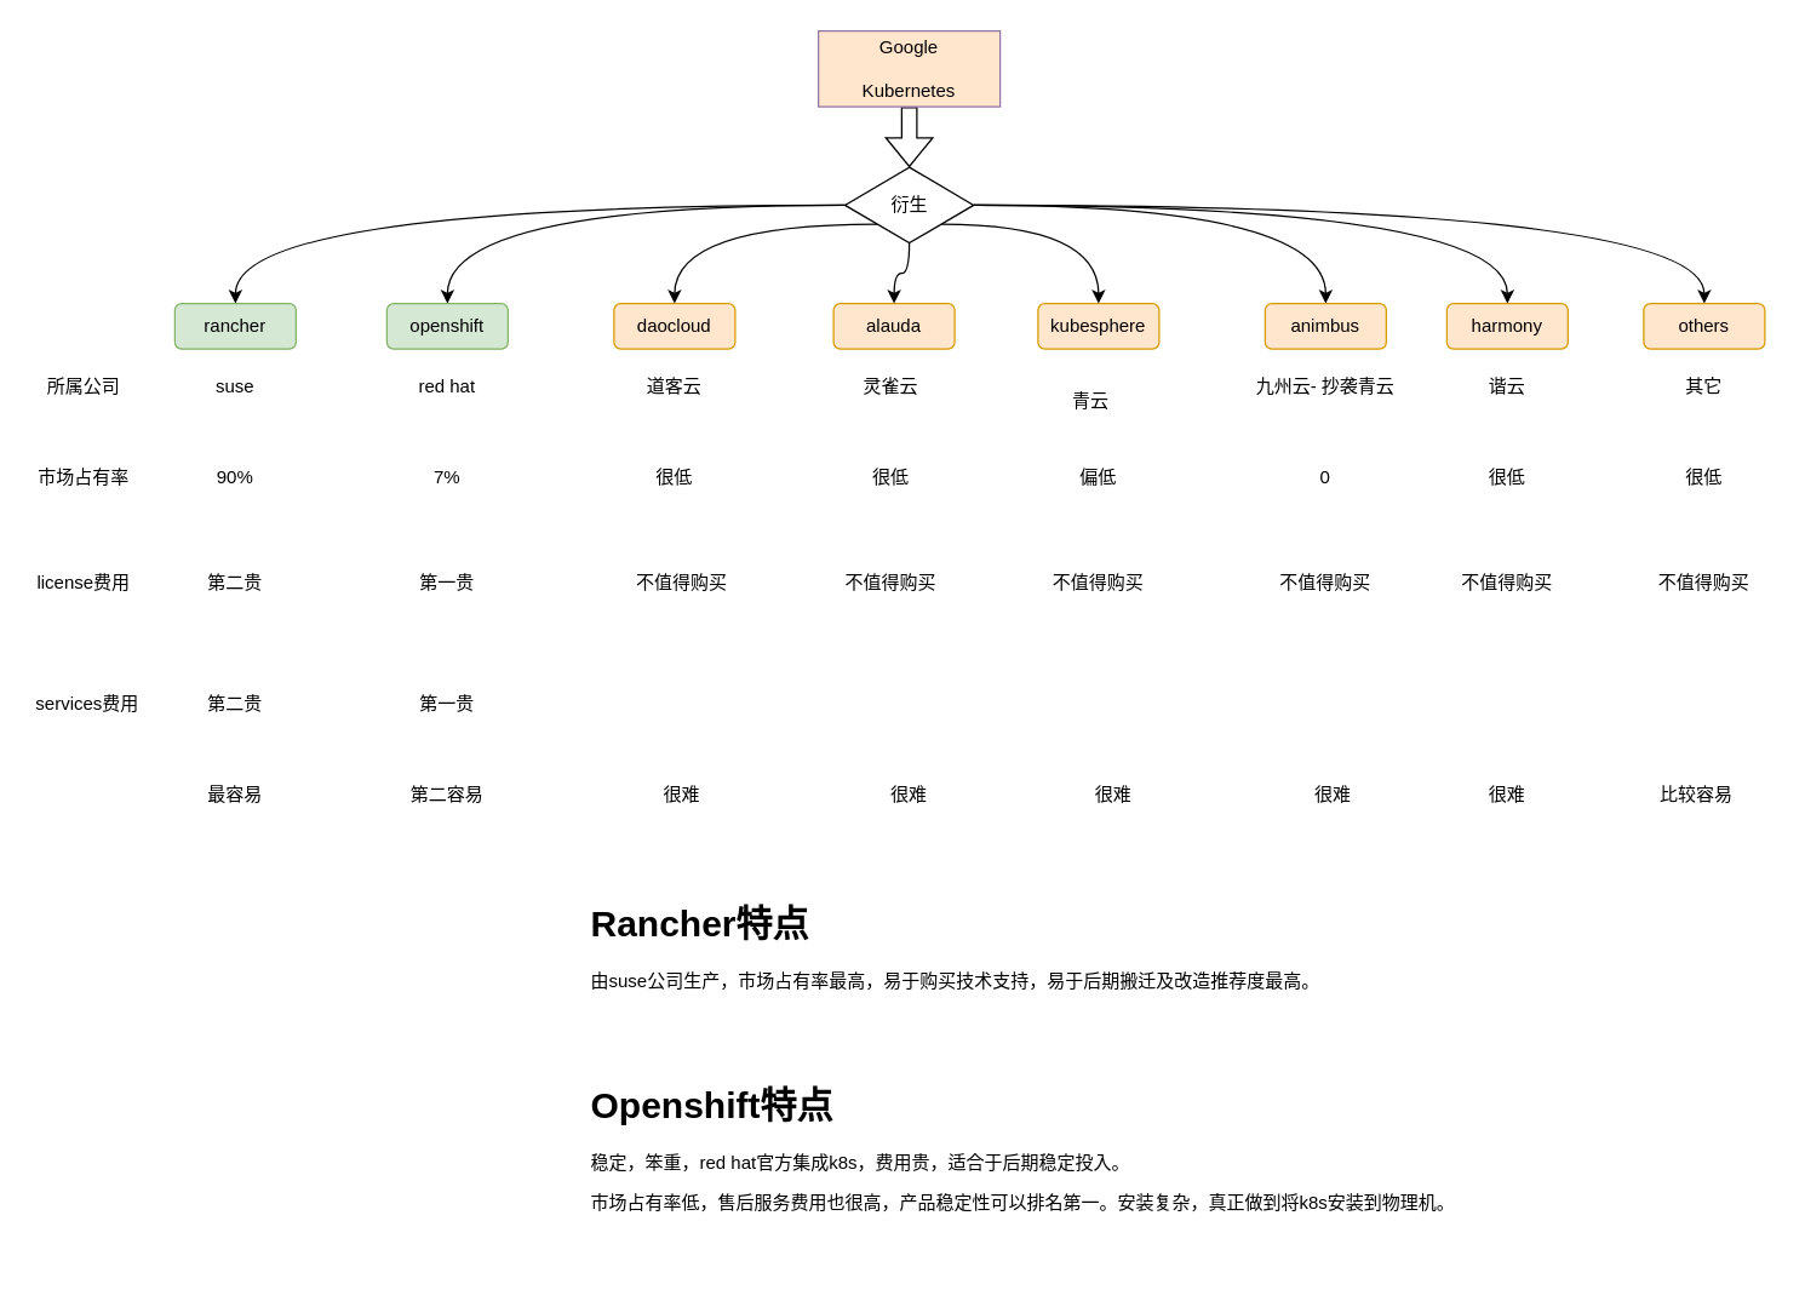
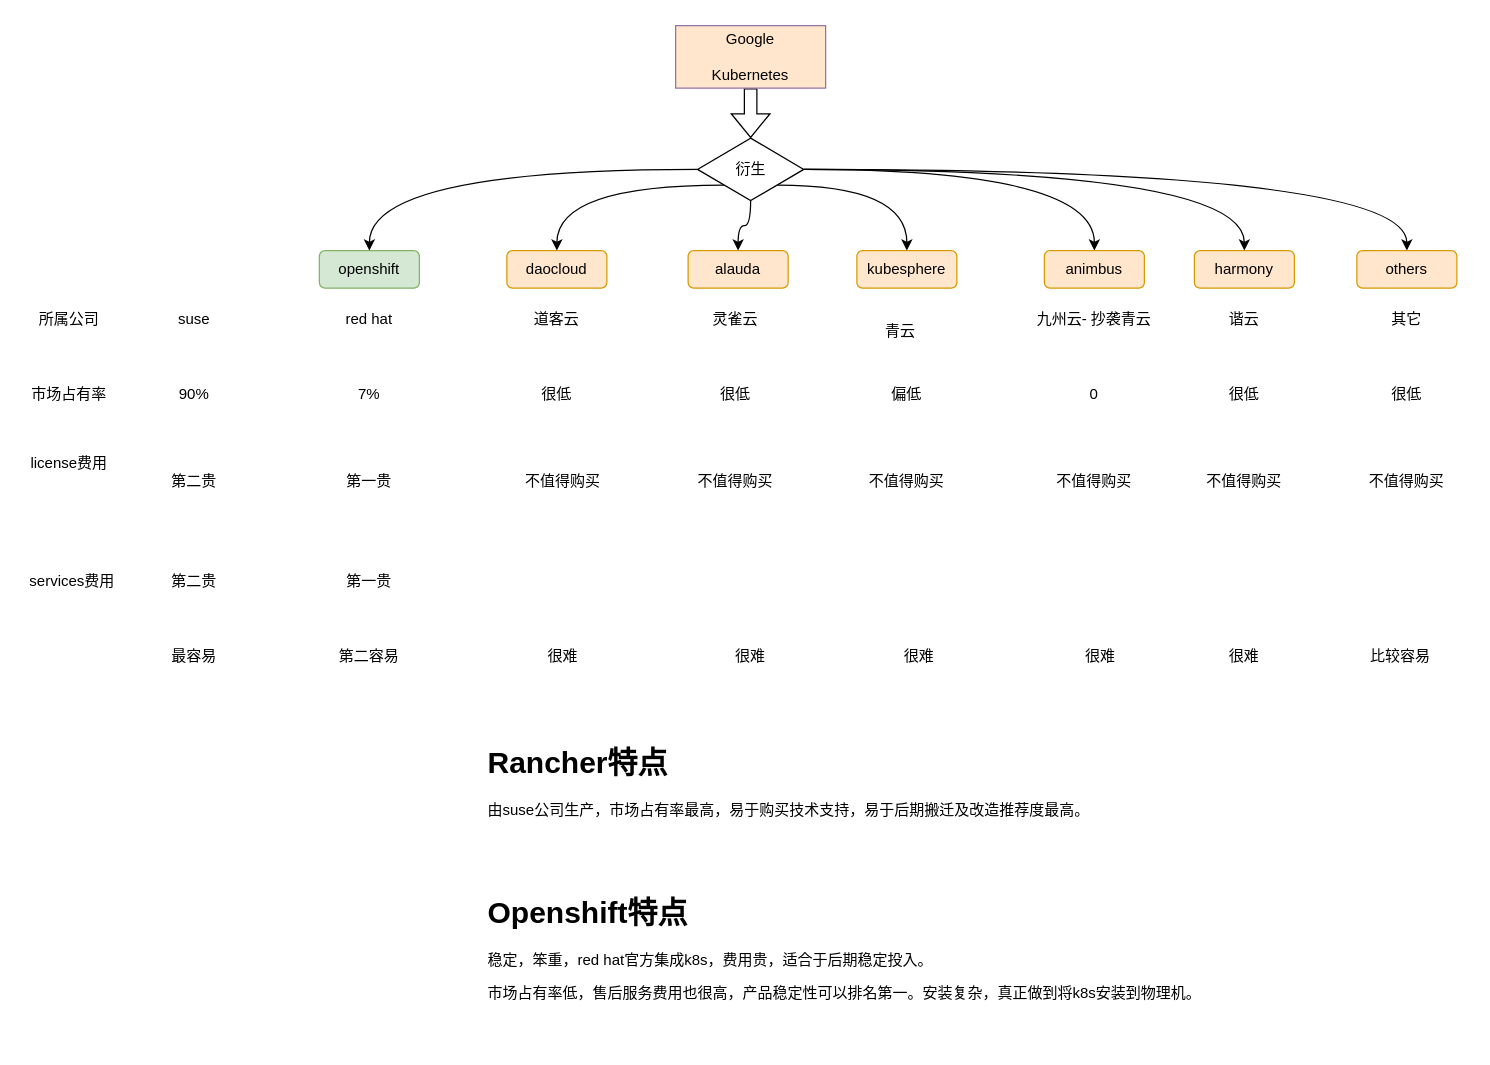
  <mxCell id="0" />
  <mxCell id="1" parent="0" />
  <mxCell id="2" style="edgeStyle=orthogonalEdgeStyle;shape=flexArrow;curved=1;rounded=0;orthogonalLoop=1;jettySize=auto;html=1;exitX=0.5;exitY=1;exitDx=0;exitDy=0;entryX=0.5;entryY=0;entryDx=0;entryDy=0;" parent="1" source="3" target="18" edge="1"><mxGeometry relative="1" as="geometry" /></mxCell>
  <mxCell id="3" value="&lt;div&gt;Google&lt;/div&gt;&lt;div&gt;&lt;br&gt;&lt;/div&gt;&lt;div&gt;Kubernetes&lt;/div&gt;" style="rounded=0;whiteSpace=wrap;html=1;fillColor=#ffe6cc;strokeColor=#9673a6;" parent="1" vertex="1"><mxGeometry x="540" width="120" height="50" as="geometry" y="20" /></mxCell>
- <mxCell id="4" value="rancher" style="rounded=1;whiteSpace=wrap;html=1;fillColor=#d5e8d4;strokeColor=#82b366;" parent="1" vertex="1"><mxGeometry x="115" y="200" width="80" height="30" as="geometry" /></mxCell>
  <mxCell id="5" value="openshift" style="rounded=1;whiteSpace=wrap;html=1;fillColor=#d5e8d4;strokeColor=#82b366;" parent="1" vertex="1"><mxGeometry x="255" y="200" width="80" height="30" as="geometry" /></mxCell>
  <mxCell id="6" value="daocloud" style="rounded=1;whiteSpace=wrap;html=1;fillColor=#ffe6cc;strokeColor=#d79b00;" parent="1" vertex="1"><mxGeometry x="405" y="200" width="80" height="30" as="geometry" /></mxCell>
  <mxCell id="7" value="alauda" style="rounded=1;whiteSpace=wrap;html=1;fillColor=#ffe6cc;strokeColor=#d79b00;" parent="1" vertex="1"><mxGeometry x="550" y="200" width="80" height="30" as="geometry" /></mxCell>
  <mxCell id="8" value="kubesphere" style="rounded=1;whiteSpace=wrap;html=1;fillColor=#ffe6cc;strokeColor=#d79b00;" parent="1" vertex="1"><mxGeometry x="685" y="200" width="80" height="30" as="geometry" /></mxCell>
  <mxCell id="9" value="harmony" style="rounded=1;whiteSpace=wrap;html=1;fillColor=#ffe6cc;strokeColor=#d79b00;" parent="1" vertex="1"><mxGeometry x="955" y="200" width="80" height="30" as="geometry" /></mxCell>
- <mxCell id="10" style="edgeStyle=orthogonalEdgeStyle;rounded=0;orthogonalLoop=1;jettySize=auto;html=1;exitX=0;exitY=0.5;exitDx=0;exitDy=0;entryX=0.5;entryY=0;entryDx=0;entryDy=0;curved=1;" parent="1" source="18" target="4" edge="1"><mxGeometry relative="1" as="geometry"><Array as="points"><mxPoint x="155" y="135" /></Array></mxGeometry></mxCell>
  <mxCell id="11" style="edgeStyle=orthogonalEdgeStyle;curved=1;rounded=0;orthogonalLoop=1;jettySize=auto;html=1;exitX=0;exitY=0.5;exitDx=0;exitDy=0;entryX=0.5;entryY=0;entryDx=0;entryDy=0;" parent="1" source="18" target="5" edge="1"><mxGeometry relative="1" as="geometry" /></mxCell>
  <mxCell id="12" style="edgeStyle=orthogonalEdgeStyle;curved=1;rounded=0;orthogonalLoop=1;jettySize=auto;html=1;exitX=0;exitY=1;exitDx=0;exitDy=0;entryX=0.5;entryY=0;entryDx=0;entryDy=0;" parent="1" source="18" target="6" edge="1"><mxGeometry relative="1" as="geometry" /></mxCell>
  <mxCell id="13" style="edgeStyle=orthogonalEdgeStyle;curved=1;rounded=0;orthogonalLoop=1;jettySize=auto;html=1;exitX=0.5;exitY=1;exitDx=0;exitDy=0;entryX=0.5;entryY=0;entryDx=0;entryDy=0;" parent="1" source="18" target="7" edge="1"><mxGeometry relative="1" as="geometry" /></mxCell>
  <mxCell id="14" style="edgeStyle=orthogonalEdgeStyle;curved=1;rounded=0;orthogonalLoop=1;jettySize=auto;html=1;exitX=1;exitY=1;exitDx=0;exitDy=0;entryX=0.5;entryY=0;entryDx=0;entryDy=0;" parent="1" source="18" target="8" edge="1"><mxGeometry relative="1" as="geometry" /></mxCell>
  <mxCell id="15" style="edgeStyle=orthogonalEdgeStyle;curved=1;rounded=0;orthogonalLoop=1;jettySize=auto;html=1;exitX=1;exitY=0.5;exitDx=0;exitDy=0;entryX=0.5;entryY=0;entryDx=0;entryDy=0;" parent="1" source="18" target="9" edge="1"><mxGeometry relative="1" as="geometry" /></mxCell>
  <mxCell id="16" style="edgeStyle=orthogonalEdgeStyle;curved=1;rounded=0;orthogonalLoop=1;jettySize=auto;html=1;exitX=1;exitY=0.5;exitDx=0;exitDy=0;entryX=0.5;entryY=0;entryDx=0;entryDy=0;" parent="1" source="18" target="19" edge="1"><mxGeometry relative="1" as="geometry" /></mxCell>
  <mxCell id="17" style="edgeStyle=orthogonalEdgeStyle;curved=1;rounded=0;orthogonalLoop=1;jettySize=auto;html=1;exitX=1;exitY=0.5;exitDx=0;exitDy=0;entryX=0.5;entryY=0;entryDx=0;entryDy=0;" parent="1" source="18" target="36" edge="1"><mxGeometry relative="1" as="geometry" /></mxCell>
  <mxCell id="18" value="衍生" style="rhombus;whiteSpace=wrap;html=1;" parent="1" vertex="1"><mxGeometry x="557.5" y="110" width="85" height="50" as="geometry" /></mxCell>
  <mxCell id="19" value="others" style="rounded=1;whiteSpace=wrap;html=1;fillColor=#ffe6cc;strokeColor=#d79b00;" parent="1" vertex="1"><mxGeometry x="1085" y="200" width="80" height="30" as="geometry" /></mxCell>
  <mxCell id="20" value="道客云" style="text;html=1;strokeColor=none;fillColor=none;align=center;verticalAlign=middle;whiteSpace=wrap;rounded=0;" parent="1" vertex="1"><mxGeometry x="415" y="240" width="60" height="30" as="geometry" /></mxCell>
  <mxCell id="21" value="灵雀云" style="text;html=1;strokeColor=none;fillColor=none;align=center;verticalAlign=middle;whiteSpace=wrap;rounded=0;" parent="1" vertex="1"><mxGeometry x="557.5" y="240" width="60" height="30" as="geometry" /></mxCell>
  <mxCell id="22" value="青云" style="text;html=1;strokeColor=none;fillColor=none;align=center;verticalAlign=middle;whiteSpace=wrap;rounded=0;" parent="1" vertex="1"><mxGeometry x="690" y="250" width="60" height="30" as="geometry" /></mxCell>
  <mxCell id="23" value="谐云" style="text;html=1;strokeColor=none;fillColor=none;align=center;verticalAlign=middle;whiteSpace=wrap;rounded=0;" parent="1" vertex="1"><mxGeometry x="965" y="240" width="60" height="30" as="geometry" /></mxCell>
  <mxCell id="24" value="其它" style="text;html=1;strokeColor=none;fillColor=none;align=center;verticalAlign=middle;whiteSpace=wrap;rounded=0;" parent="1" vertex="1"><mxGeometry x="1095" y="240" width="60" height="30" as="geometry" /></mxCell>
  <mxCell id="25" value="suse" style="text;html=1;strokeColor=none;fillColor=none;align=center;verticalAlign=middle;whiteSpace=wrap;rounded=0;" parent="1" vertex="1"><mxGeometry x="125" y="240" width="60" height="30" as="geometry" /></mxCell>
  <mxCell id="26" value="red hat" style="text;html=1;strokeColor=none;fillColor=none;align=center;verticalAlign=middle;whiteSpace=wrap;rounded=0;" parent="1" vertex="1"><mxGeometry x="265" y="240" width="60" height="30" as="geometry" /></mxCell>
  <mxCell id="27" value="所属公司" style="text;html=1;strokeColor=none;fillColor=none;align=center;verticalAlign=middle;whiteSpace=wrap;rounded=0;" parent="1" vertex="1"><mxGeometry x="25" y="240" width="60" height="30" as="geometry" /></mxCell>
  <mxCell id="28" value="市场占有率" style="text;html=1;strokeColor=none;fillColor=none;align=center;verticalAlign=middle;whiteSpace=wrap;rounded=0;" parent="1" vertex="1"><mxGeometry x="20" y="300" width="70" height="30" as="geometry" /></mxCell>
  <mxCell id="29" value="90%" style="text;html=1;strokeColor=none;fillColor=none;align=center;verticalAlign=middle;whiteSpace=wrap;rounded=0;" parent="1" vertex="1"><mxGeometry x="125" y="300" width="60" height="30" as="geometry" /></mxCell>
  <mxCell id="30" value="7%" style="text;html=1;strokeColor=none;fillColor=none;align=center;verticalAlign=middle;whiteSpace=wrap;rounded=0;" parent="1" vertex="1"><mxGeometry x="265" y="300" width="60" height="30" as="geometry" /></mxCell>
  <mxCell id="31" value="很低" style="text;html=1;strokeColor=none;fillColor=none;align=center;verticalAlign=middle;whiteSpace=wrap;rounded=0;" parent="1" vertex="1"><mxGeometry x="415" y="300" width="60" height="30" as="geometry" /></mxCell>
  <mxCell id="32" value="很低" style="text;html=1;strokeColor=none;fillColor=none;align=center;verticalAlign=middle;whiteSpace=wrap;rounded=0;" parent="1" vertex="1"><mxGeometry x="557.5" y="300" width="60" height="30" as="geometry" /></mxCell>
  <mxCell id="33" value="偏低" style="text;html=1;strokeColor=none;fillColor=none;align=center;verticalAlign=middle;whiteSpace=wrap;rounded=0;" parent="1" vertex="1"><mxGeometry x="695" y="300" width="60" height="30" as="geometry" /></mxCell>
  <mxCell id="34" value="很低" style="text;html=1;strokeColor=none;fillColor=none;align=center;verticalAlign=middle;whiteSpace=wrap;rounded=0;" parent="1" vertex="1"><mxGeometry x="965" y="300" width="60" height="30" as="geometry" /></mxCell>
  <mxCell id="35" value="很低" style="text;html=1;strokeColor=none;fillColor=none;align=center;verticalAlign=middle;whiteSpace=wrap;rounded=0;" parent="1" vertex="1"><mxGeometry x="1095" y="300" width="60" height="30" as="geometry" /></mxCell>
  <mxCell id="36" value="animbus" style="rounded=1;whiteSpace=wrap;html=1;fillColor=#ffe6cc;strokeColor=#d79b00;" parent="1" vertex="1"><mxGeometry x="835" y="200" width="80" height="30" as="geometry" /></mxCell>
  <mxCell id="37" value="九州云- 抄袭青云" style="text;html=1;strokeColor=none;fillColor=none;align=center;verticalAlign=middle;whiteSpace=wrap;rounded=0;" parent="1" vertex="1"><mxGeometry x="825" y="240" width="100" height="30" as="geometry" /></mxCell>
  <mxCell id="38" value="0" style="text;html=1;strokeColor=none;fillColor=none;align=center;verticalAlign=middle;whiteSpace=wrap;rounded=0;" parent="1" vertex="1"><mxGeometry x="845" y="300" width="60" height="30" as="geometry" /></mxCell>
- <mxCell id="39" value="license费用" style="text;html=1;strokeColor=none;fillColor=none;align=center;verticalAlign=middle;whiteSpace=wrap;rounded=0;" parent="1" vertex="1"><mxGeometry x="20" y="370" width="70" height="30" as="geometry" /></mxCell>
+ <mxCell id="39" value="license费用" style="text;html=1;strokeColor=none;fillColor=none;align=center;verticalAlign=middle;whiteSpace=wrap;rounded=0;" parent="1" vertex="1"><mxGeometry x="20" y="355" width="70" height="30" as="geometry" /></mxCell>
  <mxCell id="40" value="第二贵" style="text;html=1;strokeColor=none;fillColor=none;align=center;verticalAlign=middle;whiteSpace=wrap;rounded=0;" parent="1" vertex="1"><mxGeometry x="125" y="370" width="60" height="30" as="geometry" /></mxCell>
  <mxCell id="41" value="第一贵" style="text;html=1;strokeColor=none;fillColor=none;align=center;verticalAlign=middle;whiteSpace=wrap;rounded=0;" parent="1" vertex="1"><mxGeometry x="265" y="370" width="60" height="30" as="geometry" /></mxCell>
  <mxCell id="42" value="不值得购买" style="text;html=1;strokeColor=none;fillColor=none;align=center;verticalAlign=middle;whiteSpace=wrap;rounded=0;" parent="1" vertex="1"><mxGeometry x="415" y="370" width="70" height="30" as="geometry" /></mxCell>
  <mxCell id="43" value="不值得购买" style="text;html=1;strokeColor=none;fillColor=none;align=center;verticalAlign=middle;whiteSpace=wrap;rounded=0;" parent="1" vertex="1"><mxGeometry x="552.5" y="370" width="70" height="30" as="geometry" /></mxCell>
  <mxCell id="44" value="不值得购买" style="text;html=1;strokeColor=none;fillColor=none;align=center;verticalAlign=middle;whiteSpace=wrap;rounded=0;" parent="1" vertex="1"><mxGeometry x="690" y="370" width="70" height="30" as="geometry" /></mxCell>
  <mxCell id="45" value="不值得购买" style="text;html=1;strokeColor=none;fillColor=none;align=center;verticalAlign=middle;whiteSpace=wrap;rounded=0;" parent="1" vertex="1"><mxGeometry x="840" y="370" width="70" height="30" as="geometry" /></mxCell>
  <mxCell id="46" value="不值得购买" style="text;html=1;strokeColor=none;fillColor=none;align=center;verticalAlign=middle;whiteSpace=wrap;rounded=0;" parent="1" vertex="1"><mxGeometry x="960" y="370" width="70" height="30" as="geometry" /></mxCell>
  <mxCell id="47" value="不值得购买" style="text;html=1;strokeColor=none;fillColor=none;align=center;verticalAlign=middle;whiteSpace=wrap;rounded=0;" parent="1" vertex="1"><mxGeometry x="1090" y="370" width="70" height="30" as="geometry" /></mxCell>
  <mxCell id="48" value="services费用" style="text;html=1;strokeColor=none;fillColor=none;align=center;verticalAlign=middle;whiteSpace=wrap;rounded=0;" parent="1" vertex="1"><mxGeometry x="20" y="450" width="75" height="30" as="geometry" /></mxCell>
  <mxCell id="49" value="第二贵" style="text;html=1;strokeColor=none;fillColor=none;align=center;verticalAlign=middle;whiteSpace=wrap;rounded=0;" parent="1" vertex="1"><mxGeometry x="125" y="450" width="60" height="30" as="geometry" /></mxCell>
  <mxCell id="50" value="第一贵" style="text;html=1;strokeColor=none;fillColor=none;align=center;verticalAlign=middle;whiteSpace=wrap;rounded=0;" parent="1" vertex="1"><mxGeometry x="265" y="450" width="60" height="30" as="geometry" /></mxCell>
  <mxCell id="51" value="&lt;h1&gt;Rancher特点&lt;br&gt;&lt;/h1&gt;&lt;p&gt;由suse公司生产，市场占有率最高，易于购买技术支持，易于后期搬迁及改造推荐度最高。&lt;/p&gt;" style="text;html=1;strokeColor=none;fillColor=none;spacing=5;spacingTop=-20;whiteSpace=wrap;overflow=hidden;rounded=0;" parent="1" vertex="1"><mxGeometry x="385" y="590" width="785" height="100" as="geometry" /></mxCell>
  <mxCell id="52" value="&lt;h1&gt;Openshift特点&lt;br&gt;&lt;/h1&gt;&lt;p&gt;稳定，笨重，red hat官方集成k8s，费用贵，适合于后期稳定投入。&lt;/p&gt;&lt;p&gt;市场占有率低，售后服务费用也很高，产品稳定性可以排名第一。安装复杂，真正做到将k8s安装到物理机。&lt;br&gt;&lt;/p&gt;" style="text;html=1;strokeColor=none;fillColor=none;spacing=5;spacingTop=-20;whiteSpace=wrap;overflow=hidden;rounded=0;" parent="1" vertex="1"><mxGeometry x="385" y="710" width="775" height="120" as="geometry" /></mxCell>
  <mxCell id="53" value="最容易" style="text;html=1;strokeColor=none;fillColor=none;align=center;verticalAlign=middle;whiteSpace=wrap;rounded=0;" parent="1" vertex="1"><mxGeometry x="125" y="510" width="60" height="30" as="geometry" /></mxCell>
  <mxCell id="54" value="第二容易" style="text;html=1;strokeColor=none;fillColor=none;align=center;verticalAlign=middle;whiteSpace=wrap;rounded=0;" parent="1" vertex="1"><mxGeometry x="265" y="510" width="60" height="30" as="geometry" /></mxCell>
  <mxCell id="55" value="很难" style="text;html=1;strokeColor=none;fillColor=none;align=center;verticalAlign=middle;whiteSpace=wrap;rounded=0;" parent="1" vertex="1"><mxGeometry x="420" y="510" width="60" height="30" as="geometry" /></mxCell>
  <mxCell id="56" value="很难" style="text;html=1;strokeColor=none;fillColor=none;align=center;verticalAlign=middle;whiteSpace=wrap;rounded=0;" parent="1" vertex="1"><mxGeometry x="570" y="510" width="60" height="30" as="geometry" /></mxCell>
  <mxCell id="57" value="很难" style="text;html=1;strokeColor=none;fillColor=none;align=center;verticalAlign=middle;whiteSpace=wrap;rounded=0;" parent="1" vertex="1"><mxGeometry x="705" y="510" width="60" height="30" as="geometry" /></mxCell>
  <mxCell id="58" value="很难" style="text;html=1;strokeColor=none;fillColor=none;align=center;verticalAlign=middle;whiteSpace=wrap;rounded=0;" parent="1" vertex="1"><mxGeometry x="850" y="510" width="60" height="30" as="geometry" /></mxCell>
  <mxCell id="59" value="很难" style="text;html=1;strokeColor=none;fillColor=none;align=center;verticalAlign=middle;whiteSpace=wrap;rounded=0;" parent="1" vertex="1"><mxGeometry x="965" y="510" width="60" height="30" as="geometry" /></mxCell>
  <mxCell id="60" value="比较容易" style="text;html=1;strokeColor=none;fillColor=none;align=center;verticalAlign=middle;whiteSpace=wrap;rounded=0;" parent="1" vertex="1"><mxGeometry x="1090" y="510" width="60" height="30" as="geometry" /></mxCell>
